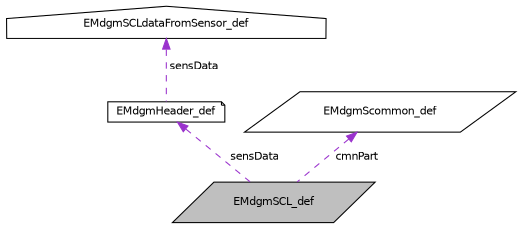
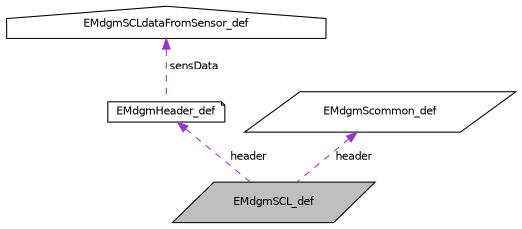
  digraph {
    node [color=black fillcolor=white fontname=Helvetica fontsize=10 shape=parallelogram style=filled]
    edge [color=darkorchid3 dir=back fontname=Helvetica fontsize=10 labelfontname=Helvetica labelfontsize=10 style=dashed]
    n1 [fillcolor=grey75 fontcolor=black height=0.2 label=EMdgmSCL_def width=0.4]
    n2 [height=0.2 label=EMdgmSCLdataFromSensor_def shape=house width=0.4]
    n3 [height=0.2 label=EMdgmHeader_def shape=note width=0.4]
    n4 [height=0.2 label=EMdgmScommon_def width=0.4]
    n2 -> n3 [label=" sensData"]
-   n3 -> n1 [label=" sensData"]
-   n4 -> n1 [label=" cmnPart"]
+   n3 -> n1 [label=" header"]
+   n4 -> n1 [label=" header"]
  }
